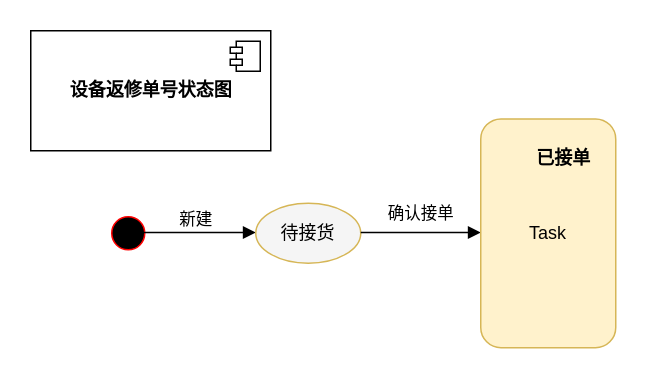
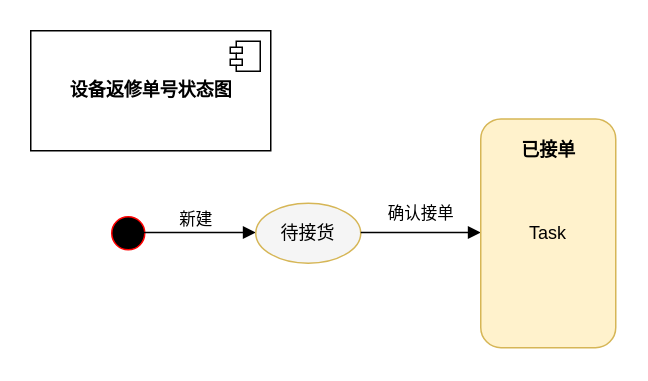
  <mxCell id="0" />
  <mxCell id="1" parent="0" />
  <mxCell id="2" value="" style="ellipse;html=1;shape=startState;fillColor=#000000;strokeColor=#ff0000;" parent="1" vertex="1"><mxGeometry y="140" width="30" height="30" as="geometry" x="70" /></mxCell>
  <mxCell id="3" value="&lt;b&gt;设备返修单号状态图&lt;/b&gt;" style="html=1;dropTarget=0;" parent="1" vertex="1"><mxGeometry x="20" width="160" height="80" as="geometry" y="20" /></mxCell>
  <mxCell id="4" value="" style="shape=module;jettyWidth=8;jettyHeight=4;" parent="3" vertex="1"><mxGeometry x="1" width="20" height="20" relative="1" as="geometry"><mxPoint x="-27" y="7" as="offset" /></mxGeometry></mxCell>
  <mxCell id="5" value="新建" style="html=1;verticalAlign=bottom;endArrow=block;" parent="1" edge="1"><mxGeometry width="80" relative="1" as="geometry"><mxPoint x="90" y="154.5" as="sourcePoint" /><mxPoint x="170" y="154.5" as="targetPoint" /></mxGeometry></mxCell>
  <mxCell id="6" value="待接货" style="ellipse;whiteSpace=wrap;html=1;fillColor=#f5f5f5;strokeColor=#d6b656;" parent="1" vertex="1"><mxGeometry x="170" y="135" width="70" height="40" as="geometry" /></mxCell>
  <mxCell id="7" value="确认接单" style="html=1;verticalAlign=bottom;endArrow=block;" parent="1" edge="1"><mxGeometry y="5" width="80" relative="1" as="geometry"><mxPoint x="240" y="154.5" as="sourcePoint" /><mxPoint x="320" y="154.5" as="targetPoint" /><mxPoint y="1" as="offset" /></mxGeometry></mxCell>
  <mxCell id="8" value="Task" style="shape=ext;rounded=1;html=1;whiteSpace=wrap;fillColor=#fff2cc;strokeColor=#d6b656;" parent="1" vertex="1"><mxGeometry x="320" y="78.75" width="90" height="152.5" as="geometry" /></mxCell>
- <mxCell id="9" value="&lt;b&gt;已接单&lt;/b&gt;" style="text;html=1;resizable=0;autosize=1;align=center;verticalAlign=middle;points=[];fillColor=none;strokeColor=none;rounded=0;" parent="1" vertex="1"><mxGeometry x="350" y="95" width="50" height="20" as="geometry" /></mxCell>
+ <mxCell id="9" value="&lt;b&gt;已接单&lt;/b&gt;" style="text;html=1;resizable=0;autosize=1;align=center;verticalAlign=middle;points=[];fillColor=none;strokeColor=none;rounded=0;" parent="1" vertex="1"><mxGeometry x="340" y="90" width="50" height="20" as="geometry" /></mxCell>
